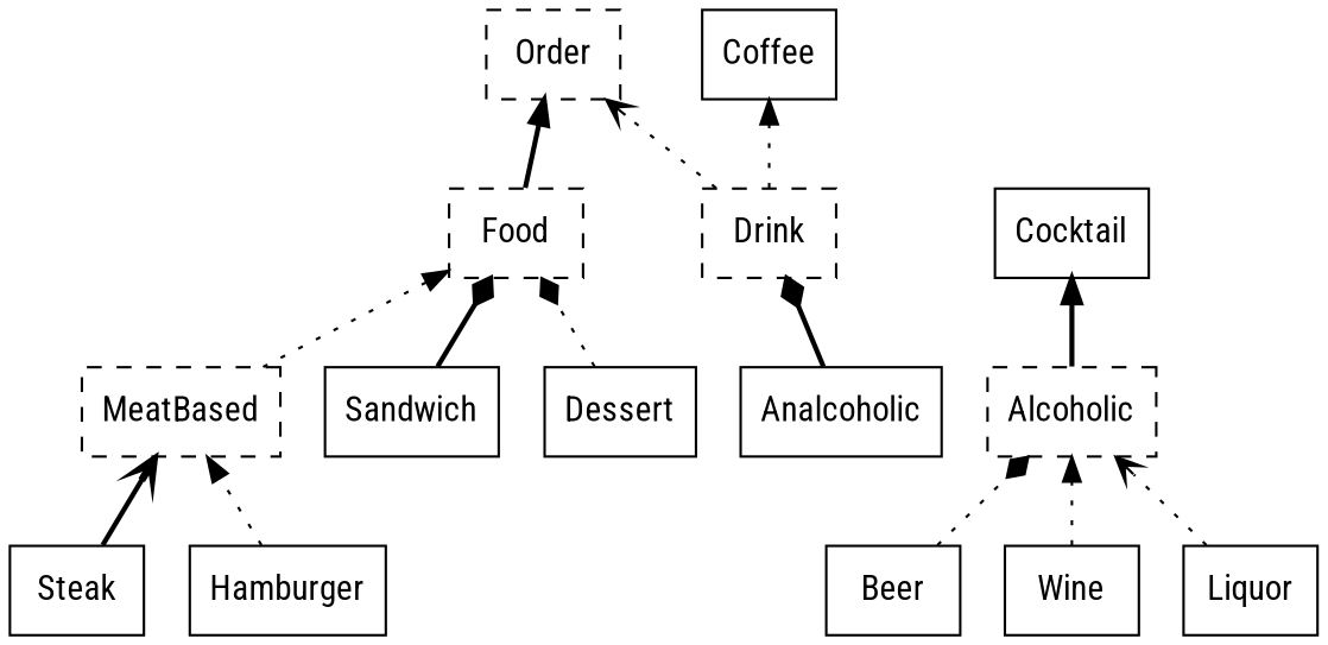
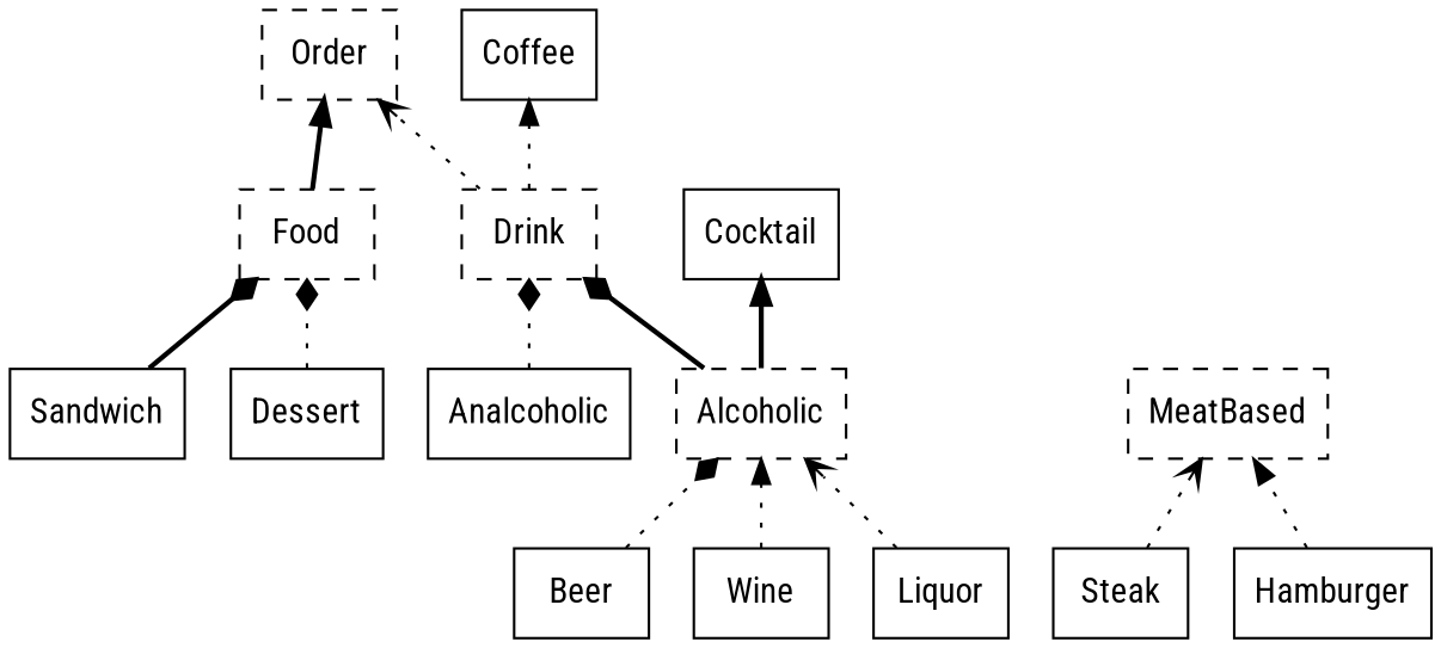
  digraph {
    fontname="Roboto Condensed"
    rankdir=BT
    node [fontname="Roboto Condensed" shape=box]
    edge [arrowhead=normal fontname="Roboto Condensed" style=dotted]
    Order [style=dashed]
    Food [style=dashed]
    MeatBased [style=dashed]
    Steak
    Hamburger
    Sandwich
    Dessert
    Drink [style=dashed]
    Coffee
    Alcoholic [style=dashed]
    Cocktail
    Beer
    Wine
    Liquor
    Analcoholic
    Food -> Order [style=bold]
-   MeatBased -> Food
-   Steak -> MeatBased [arrowhead=vee style=bold]
+   Steak -> MeatBased [arrowhead=vee]
    Hamburger -> MeatBased
    Sandwich -> Food [arrowhead=diamond style=bold]
    Dessert -> Food [arrowhead=diamond]
    Drink -> Order [arrowhead=vee]
    Drink -> Coffee
+   Alcoholic -> Drink [arrowhead=diamond style=bold]
    Alcoholic -> Cocktail [style=bold]
    Beer -> Alcoholic [arrowhead=diamond]
    Wine -> Alcoholic
    Liquor -> Alcoholic [arrowhead=vee]
-   Analcoholic -> Drink [arrowhead=diamond style=bold]
+   Analcoholic -> Drink [arrowhead=diamond]
  }
